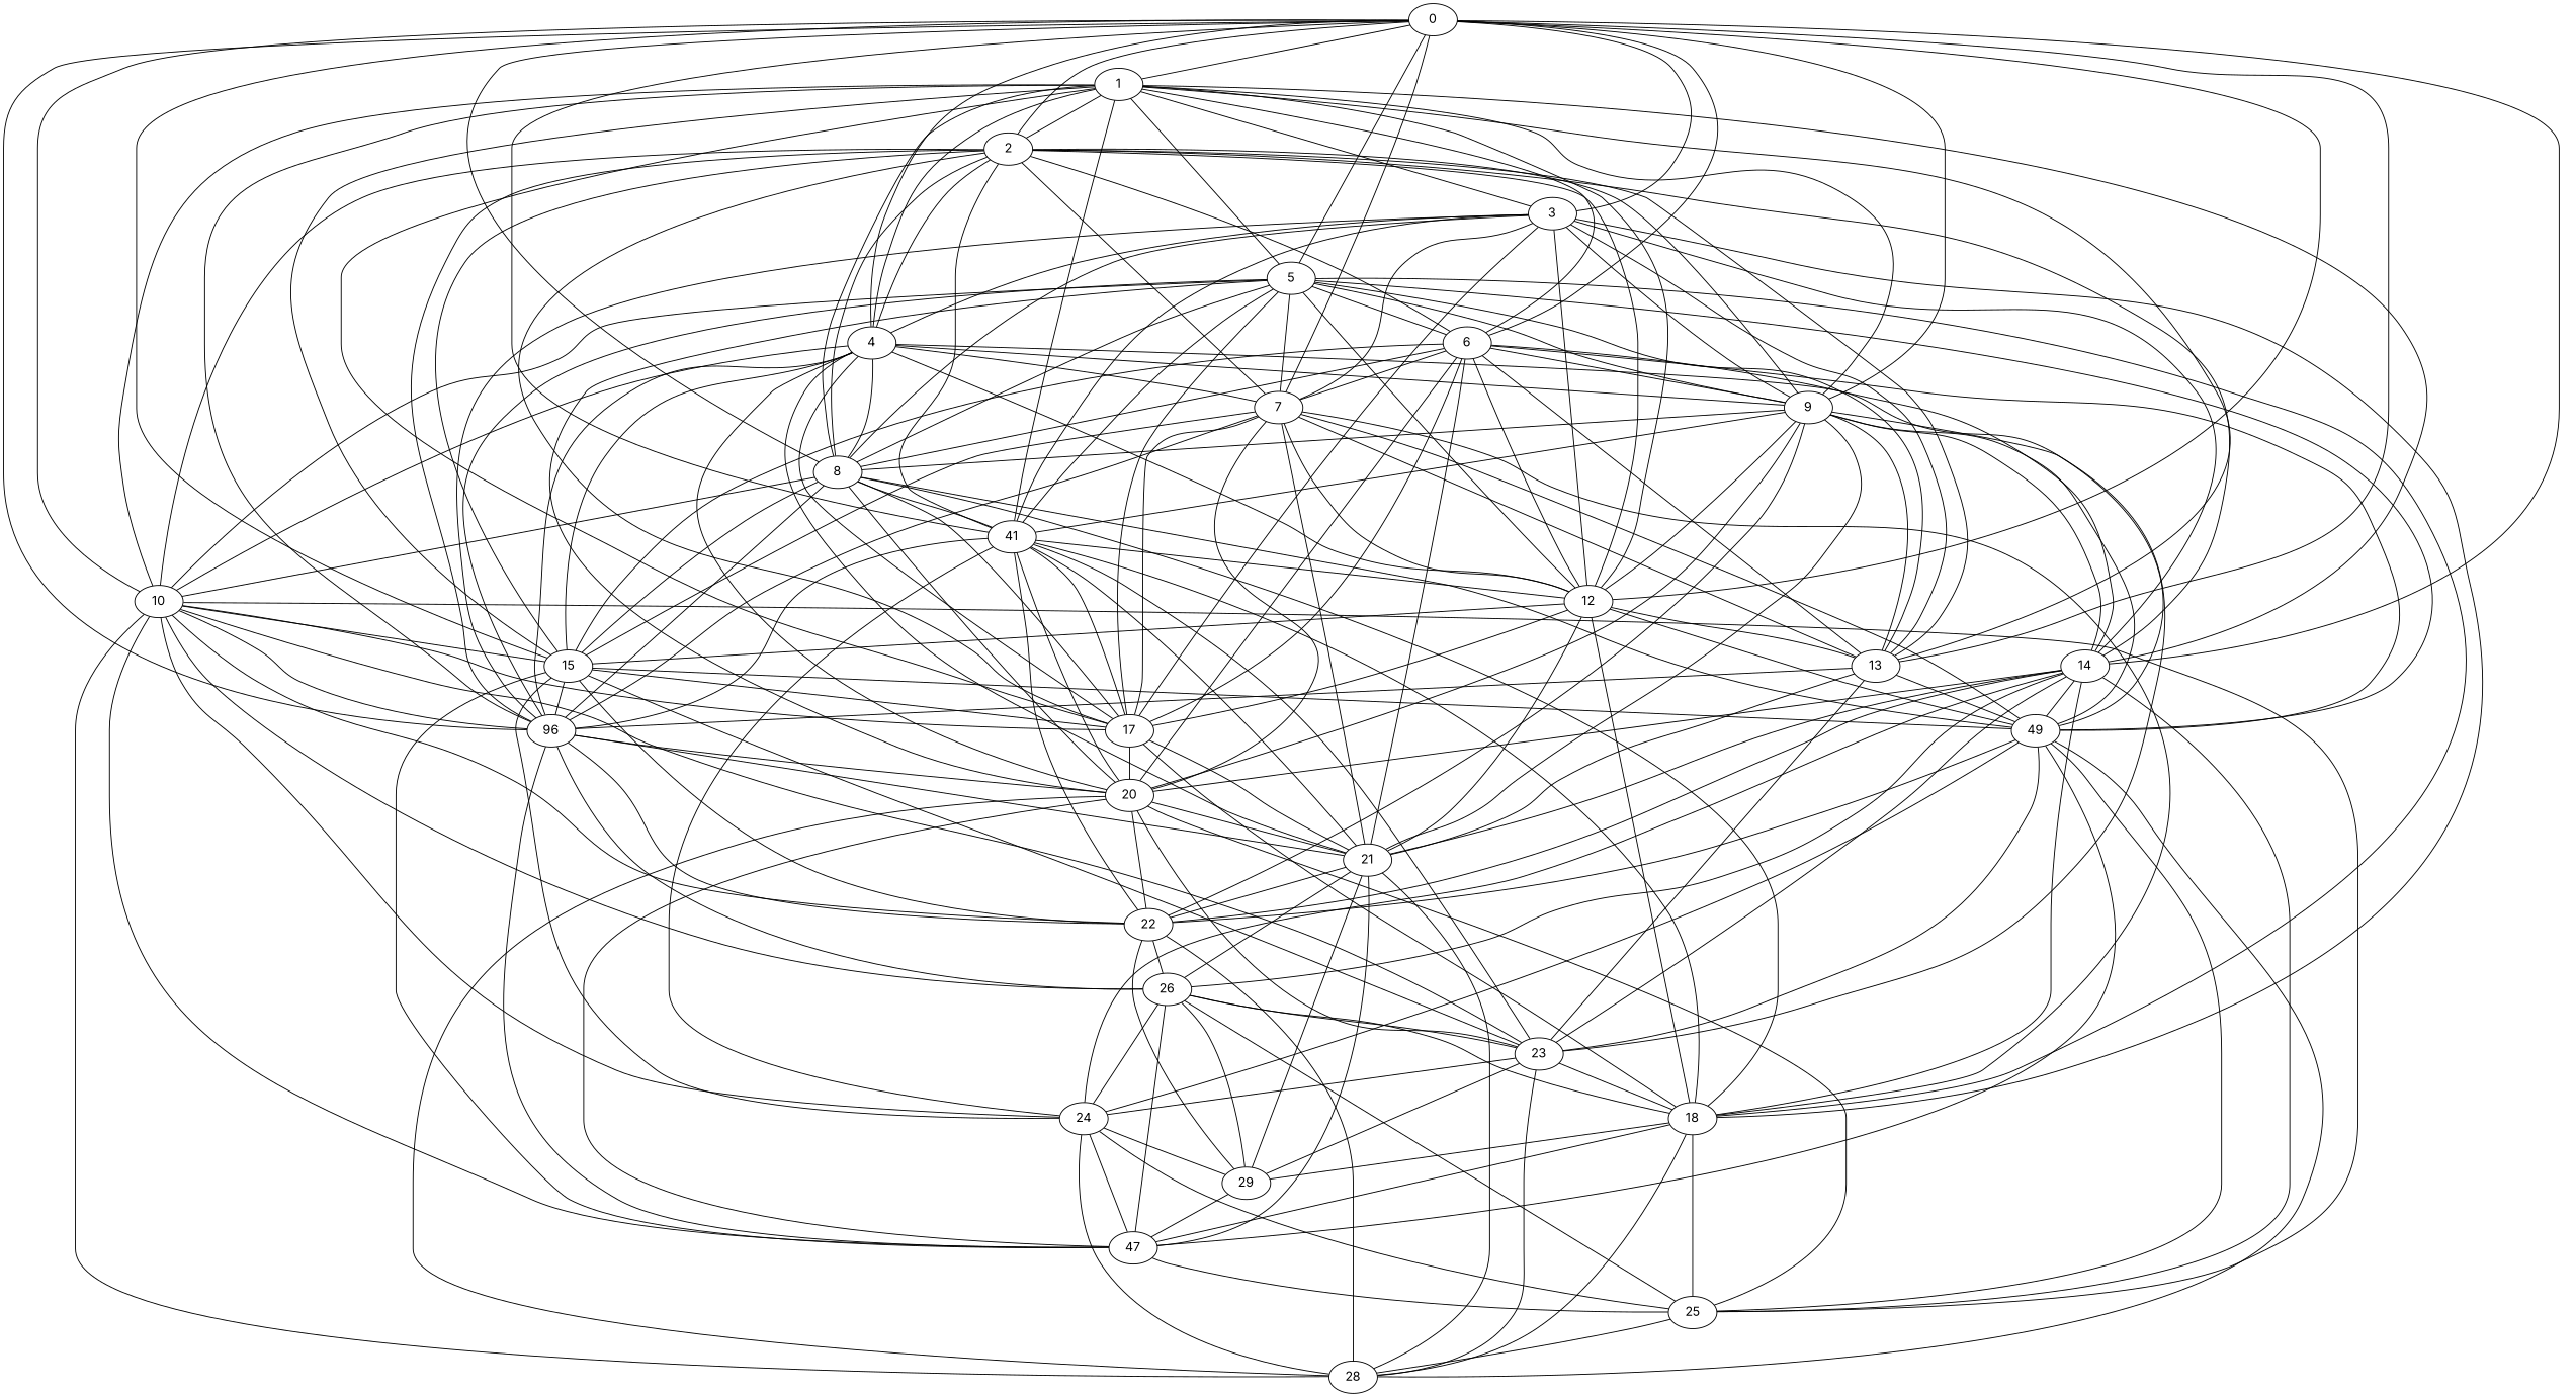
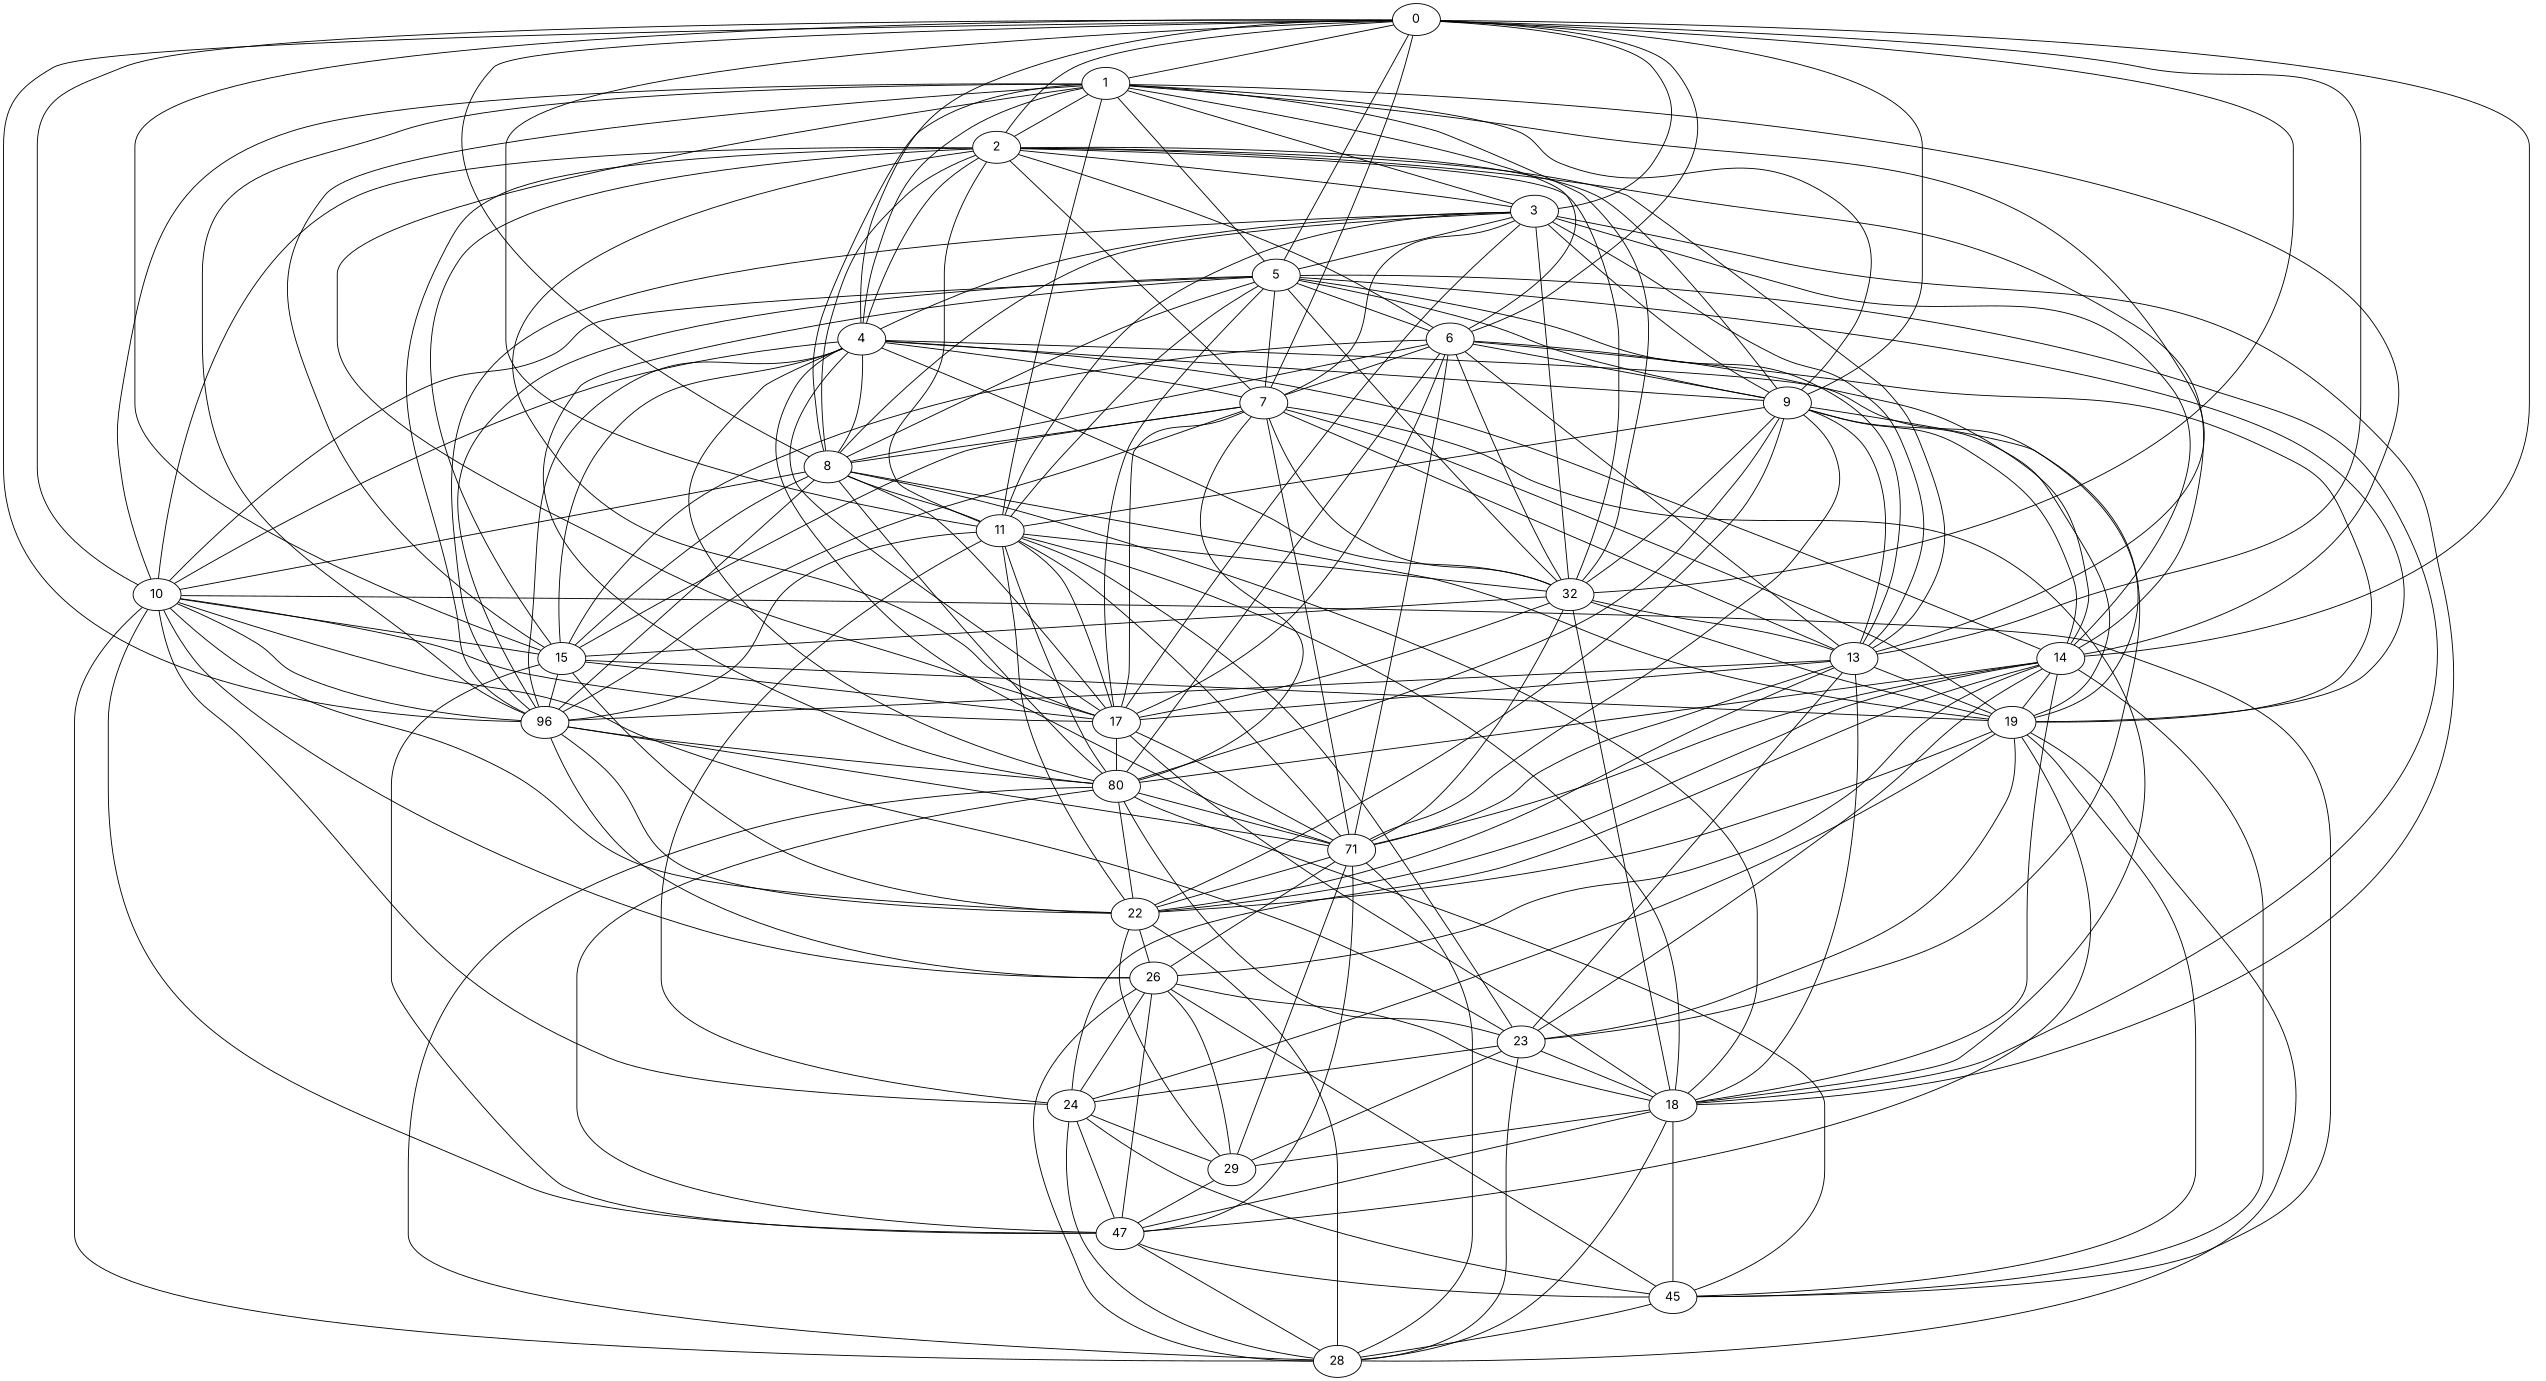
  graph {
    fontname=Inter
    node [fontname=Inter]
    edge [fontname=Inter]
    0
    1
    2
    3
    4
    5
    6
    7
    8
    9
    10
-   11 [label=41]
-   12
+   11
+   12 [label=32]
    13
    14
    15
    n17 [label=96]
    17
    18
-   19 [label=49]
-   20
-   21
+   19
+   20 [label=80]
+   21 [label=71]
    22
    23
    24
-   25
+   25 [label=45]
    26
    n28 [label=47]
    28
    29
    0 -- 1
    0 -- 2
    0 -- 3
    0 -- 4
    0 -- 5
    0 -- 6
    0 -- 7
    0 -- 8
    0 -- 9
    0 -- 10
    0 -- 11
    0 -- 12
    0 -- 13
    0 -- 14
    0 -- 15
    0 -- n17
    1 -- 2
    1 -- 3
    1 -- 4
    1 -- 5
    1 -- 6
    1 -- 8
    1 -- 9
    1 -- 10
    1 -- 11
    1 -- 12
    1 -- 13
    1 -- 14
    1 -- 15
    1 -- n17
    1 -- 17
+   2 -- 3
    2 -- 4
    2 -- 6
    2 -- 7
    2 -- 8
    2 -- 9
    2 -- 10
    2 -- 11
    2 -- 12
    2 -- 13
    2 -- 14
    2 -- 15
    2 -- n17
    2 -- 17
    3 -- 4
+   3 -- 5
    3 -- 7
    3 -- 8
    3 -- 9
    3 -- 11
    3 -- 12
    3 -- 13
    3 -- 14
    3 -- n17
    3 -- 17
    3 -- 18
    4 -- 7
    4 -- 8
    4 -- 9
    4 -- 10
    4 -- 12
+   4 -- 14
    4 -- 15
    4 -- n17
    4 -- 17
    4 -- 19
    4 -- 20
    4 -- 21
    5 -- 6
    5 -- 7
    5 -- 8
    5 -- 9
    5 -- 10
    5 -- 11
    5 -- 12
    5 -- 13
    5 -- n17
    5 -- 17
    5 -- 18
    5 -- 19
    5 -- 20
    6 -- 7
    6 -- 8
    6 -- 9
    6 -- 12
    6 -- 13
    6 -- 14
    6 -- 15
    6 -- 17
    6 -- 19
    6 -- 20
    6 -- 21
-   9 -- 8
+   7 -- 8
    7 -- 12
    7 -- 13
    7 -- 15
    7 -- n17
    7 -- 17
    7 -- 18
    7 -- 19
    7 -- 20
    7 -- 21
    8 -- 10
    8 -- 11
    8 -- 15
    8 -- n17
    8 -- 17
    8 -- 18
    8 -- 19
    8 -- 20
    9 -- 11
    9 -- 12
    9 -- 13
    9 -- 14
    9 -- 19
    9 -- 20
    9 -- 21
    9 -- 22
    9 -- 23
    10 -- 15
    10 -- n17
    10 -- 17
    10 -- 22
    10 -- 23
    10 -- 24
    10 -- 25
    10 -- 26
    10 -- n28
    10 -- 28
    11 -- 12
    11 -- n17
    11 -- 17
    11 -- 18
    11 -- 20
    11 -- 21
    11 -- 22
    11 -- 23
    11 -- 24
    12 -- 13
    12 -- 15
    12 -- 17
    12 -- 18
    12 -- 19
    12 -- 21
    13 -- n17
+   13 -- 17
+   13 -- 18
    13 -- 19
    13 -- 21
+   13 -- 22
    13 -- 23
    14 -- 18
    14 -- 19
    14 -- 20
    14 -- 21
    14 -- 22
    14 -- 23
    14 -- 24
    14 -- 25
    14 -- 26
    15 -- n17
    15 -- 17
    15 -- 19
    15 -- 22
-   15 -- 23
-   15 -- 24
    15 -- n28
    n17 -- 20
    n17 -- 21
    n17 -- 22
    n17 -- 26
    17 -- 18
    17 -- 20
    17 -- 21
    18 -- 25
    18 -- 26
    18 -- n28
    18 -- 28
    18 -- 29
    19 -- 22
    19 -- 23
    19 -- 24
    19 -- 25
    19 -- n28
    19 -- 28
    20 -- 21
    20 -- 22
    20 -- 23
    20 -- 25
    20 -- n28
    20 -- 28
    21 -- 22
    21 -- n28
    21 -- 28
    21 -- 29
    22 -- 26
    22 -- 28
    22 -- 29
    23 -- 18
    23 -- 24
    23 -- 28
    23 -- 29
    24 -- 25
    24 -- 26
    24 -- n28
    24 -- 28
    24 -- 29
    25 -- 26
    25 -- 28
    26 -- 21
    26 -- n28
-   26 -- 23
+   26 -- 28
    26 -- 29
    n28 -- 25
-   n28 -- n17
+   n28 -- 28
    29 -- n28
  }
